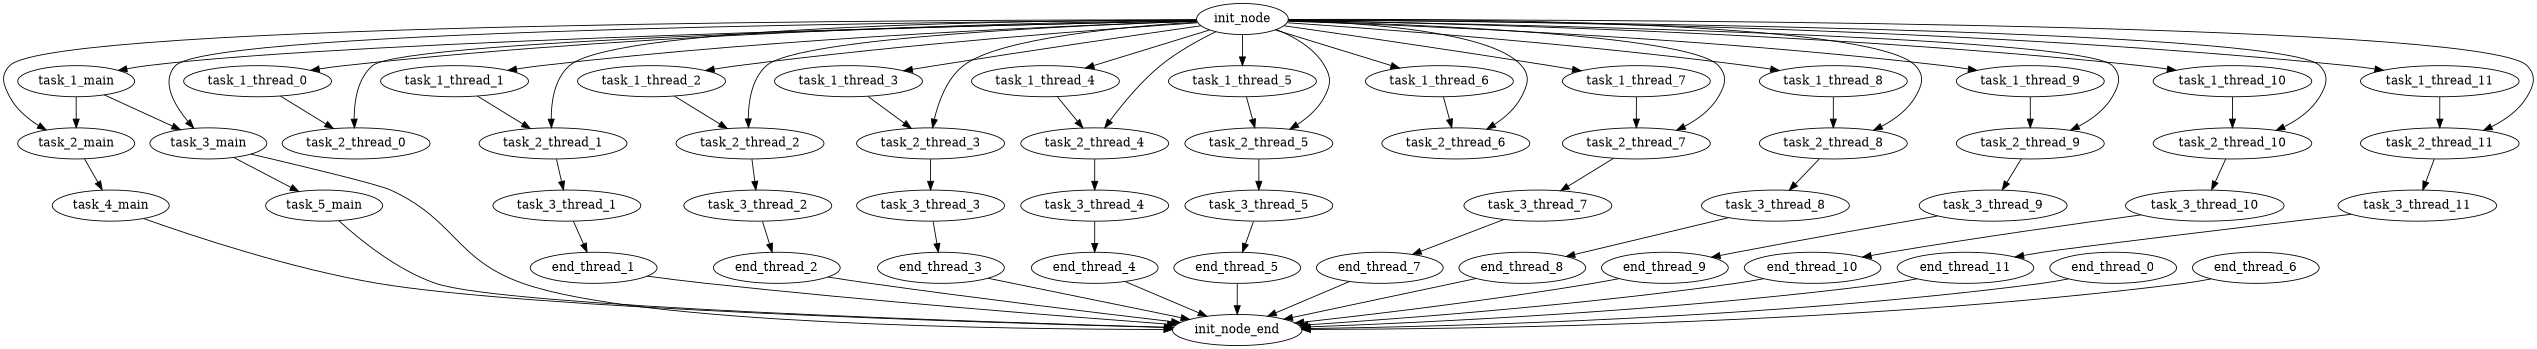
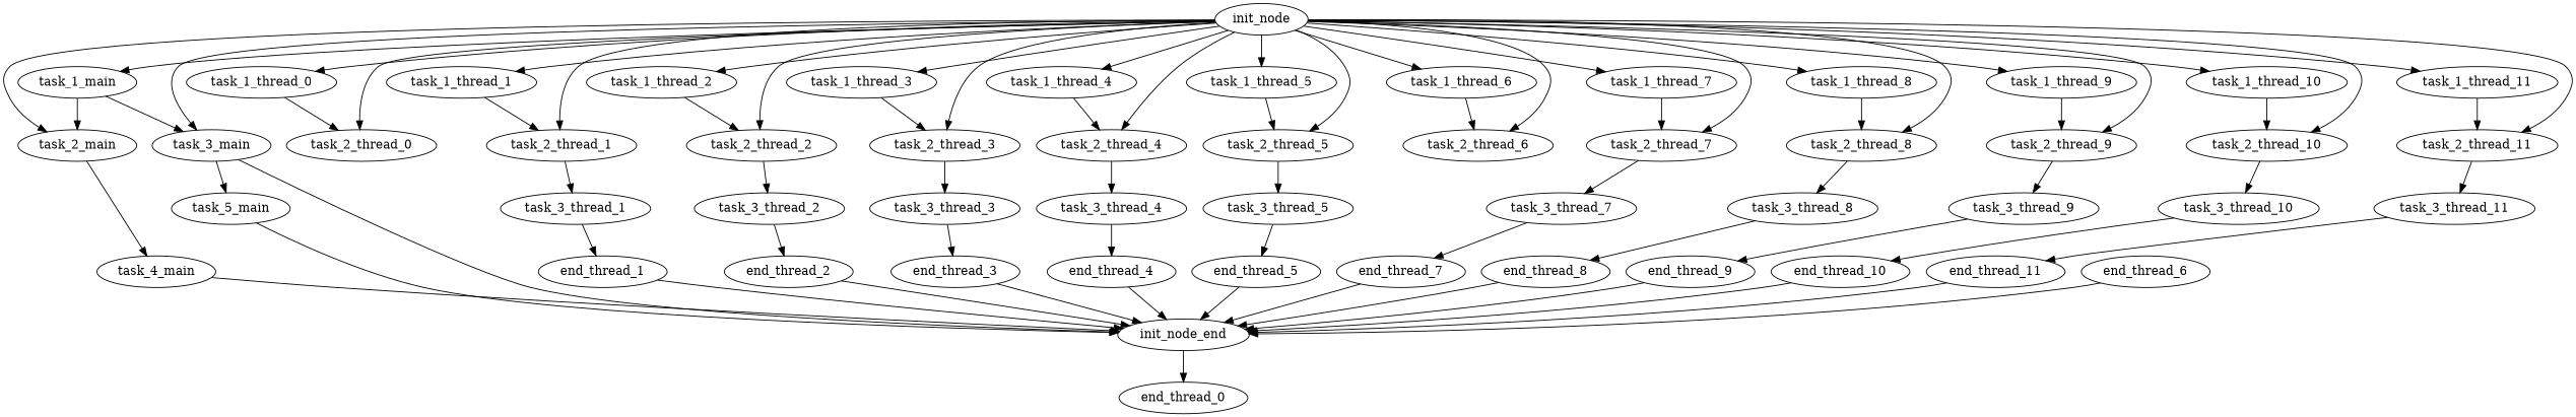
  digraph {
    init_node
    task_1_main
    task_2_main
    task_3_main
    task_1_thread_0
    task_2_thread_0
    task_1_thread_1
    task_2_thread_1
    task_1_thread_2
    task_2_thread_2
    task_1_thread_3
    task_2_thread_3
    task_1_thread_4
    task_2_thread_4
    task_1_thread_5
    task_2_thread_5
    task_1_thread_6
    task_2_thread_6
    task_1_thread_7
    task_2_thread_7
    task_1_thread_8
    task_2_thread_8
    task_1_thread_9
    task_2_thread_9
    task_1_thread_10
    task_2_thread_10
    task_1_thread_11
    task_2_thread_11
    task_4_main
    task_5_main
    init_node_end
    task_3_thread_1
    task_3_thread_2
    task_3_thread_3
    task_3_thread_4
    task_3_thread_5
    task_3_thread_7
    task_3_thread_8
    task_3_thread_9
    task_3_thread_10
    task_3_thread_11
    end_thread_0
    end_thread_1
    end_thread_2
    end_thread_3
    end_thread_4
    end_thread_5
    end_thread_6
    end_thread_7
    end_thread_8
    end_thread_9
    end_thread_10
    end_thread_11
    init_node -> task_1_main
    init_node -> task_2_main
    init_node -> task_3_main
    init_node -> task_1_thread_0
    init_node -> task_2_thread_0
    init_node -> task_1_thread_1
    init_node -> task_2_thread_1
    init_node -> task_1_thread_2
    init_node -> task_2_thread_2
    init_node -> task_1_thread_3
    init_node -> task_2_thread_3
    init_node -> task_1_thread_4
    init_node -> task_2_thread_4
    init_node -> task_1_thread_5
    init_node -> task_2_thread_5
    init_node -> task_1_thread_6
    init_node -> task_2_thread_6
    init_node -> task_1_thread_7
    init_node -> task_2_thread_7
    init_node -> task_1_thread_8
    init_node -> task_2_thread_8
    init_node -> task_1_thread_9
    init_node -> task_2_thread_9
    init_node -> task_1_thread_10
    init_node -> task_2_thread_10
    init_node -> task_1_thread_11
    init_node -> task_2_thread_11
    task_1_main -> task_2_main
    task_1_main -> task_3_main
    task_2_main -> task_4_main
    task_3_main -> task_5_main
    task_3_main -> init_node_end
    task_1_thread_0 -> task_2_thread_0
    task_1_thread_1 -> task_2_thread_1
    task_2_thread_1 -> task_3_thread_1
    task_1_thread_2 -> task_2_thread_2
    task_2_thread_2 -> task_3_thread_2
    task_1_thread_3 -> task_2_thread_3
    task_2_thread_3 -> task_3_thread_3
    task_1_thread_4 -> task_2_thread_4
    task_2_thread_4 -> task_3_thread_4
    task_1_thread_5 -> task_2_thread_5
    task_2_thread_5 -> task_3_thread_5
    task_1_thread_6 -> task_2_thread_6
    task_1_thread_7 -> task_2_thread_7
    task_2_thread_7 -> task_3_thread_7
    task_1_thread_8 -> task_2_thread_8
    task_2_thread_8 -> task_3_thread_8
    task_1_thread_9 -> task_2_thread_9
    task_2_thread_9 -> task_3_thread_9
    task_1_thread_10 -> task_2_thread_10
    task_2_thread_10 -> task_3_thread_10
    task_1_thread_11 -> task_2_thread_11
    task_2_thread_11 -> task_3_thread_11
    task_4_main -> init_node_end
    task_5_main -> init_node_end
    task_3_thread_1 -> end_thread_1
    task_3_thread_2 -> end_thread_2
    task_3_thread_3 -> end_thread_3
    task_3_thread_4 -> end_thread_4
    task_3_thread_5 -> end_thread_5
    task_3_thread_7 -> end_thread_7
    task_3_thread_8 -> end_thread_8
    task_3_thread_9 -> end_thread_9
    task_3_thread_10 -> end_thread_10
    task_3_thread_11 -> end_thread_11
-   end_thread_0 -> init_node_end
+   init_node_end -> end_thread_0
    end_thread_1 -> init_node_end
    end_thread_2 -> init_node_end
    end_thread_3 -> init_node_end
    end_thread_4 -> init_node_end
    end_thread_5 -> init_node_end
    end_thread_6 -> init_node_end
    end_thread_7 -> init_node_end
    end_thread_8 -> init_node_end
    end_thread_9 -> init_node_end
    end_thread_10 -> init_node_end
    end_thread_11 -> init_node_end
  }
